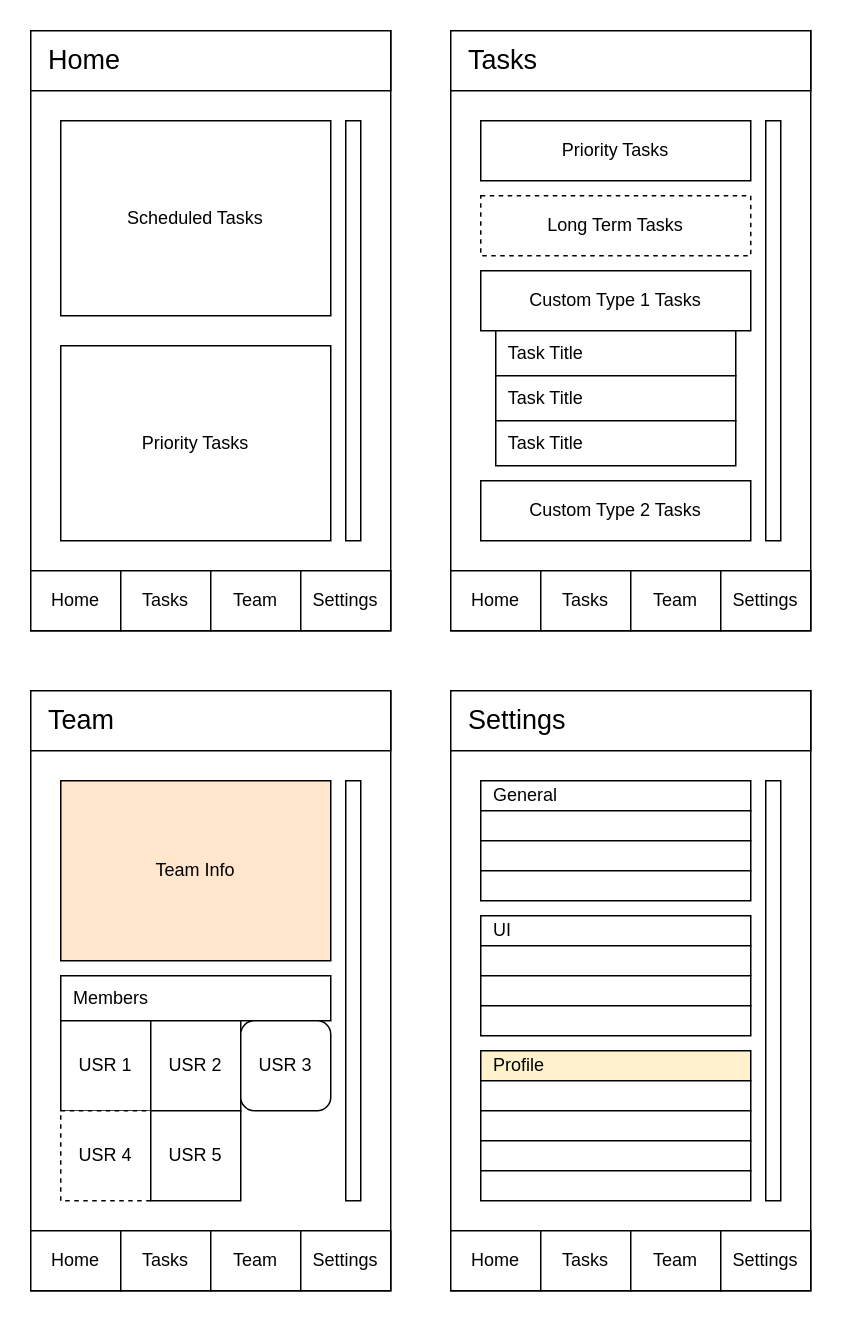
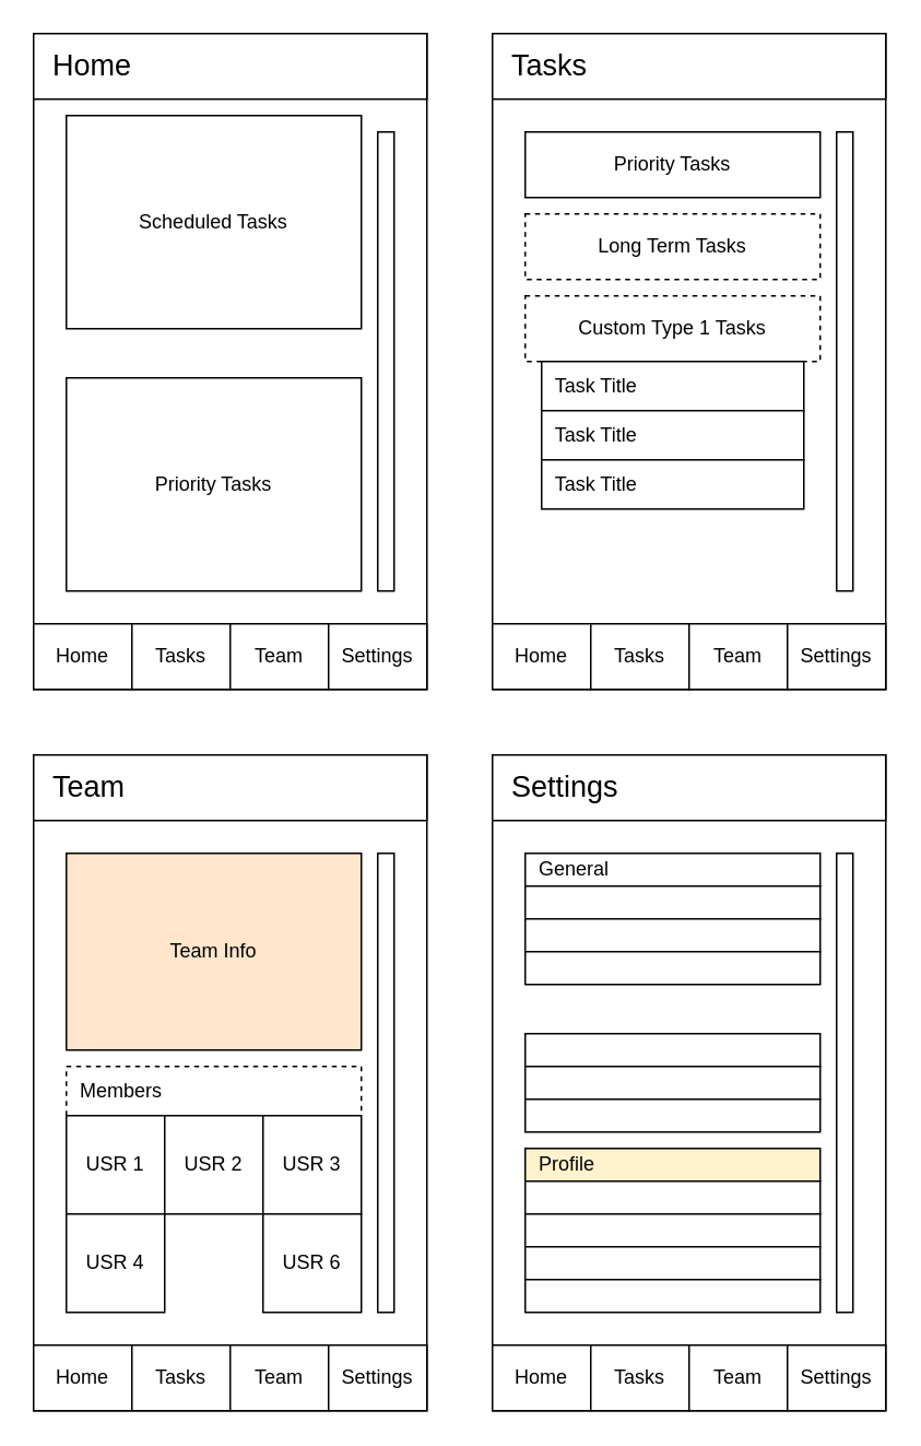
  <mxCell id="0" />
  <mxCell id="1" parent="0" />
  <mxCell id="2" value="" style="rounded=0;whiteSpace=wrap;html=1;" vertex="1" parent="1"><mxGeometry x="20" y="20" width="240" height="400" as="geometry" /></mxCell>
  <mxCell id="3" value="&amp;nbsp; &amp;nbsp;&lt;font style=&quot;font-size: 18px;&quot;&gt;Home&lt;/font&gt;" style="rounded=0;whiteSpace=wrap;html=1;align=left;" vertex="1" parent="1"><mxGeometry x="20" y="20" width="240" height="40" as="geometry" /></mxCell>
  <mxCell id="4" value="Home" style="rounded=0;whiteSpace=wrap;html=1;" vertex="1" parent="1"><mxGeometry x="20" y="380" width="60" height="40" as="geometry" /></mxCell>
  <mxCell id="5" value="Tasks" style="rounded=0;whiteSpace=wrap;html=1;" vertex="1" parent="1"><mxGeometry x="80" y="380" width="60" height="40" as="geometry" /></mxCell>
  <mxCell id="6" value="Team" style="rounded=0;whiteSpace=wrap;html=1;" vertex="1" parent="1"><mxGeometry x="140" y="380" width="60" height="40" as="geometry" /></mxCell>
  <mxCell id="7" value="Settings" style="rounded=0;whiteSpace=wrap;html=1;" vertex="1" parent="1"><mxGeometry x="200" y="380" width="60" height="40" as="geometry" /></mxCell>
- <mxCell id="8" value="Scheduled Tasks" style="rounded=0;whiteSpace=wrap;html=1;" vertex="1" parent="1"><mxGeometry x="40" y="80" width="180" height="130" as="geometry" /></mxCell>
+ <mxCell id="8" value="Scheduled Tasks" style="rounded=0;whiteSpace=wrap;html=1;" vertex="1" parent="1"><mxGeometry x="40" y="70" width="180" height="130" as="geometry" /></mxCell>
  <mxCell id="9" value="Priority Tasks" style="rounded=0;whiteSpace=wrap;html=1;" vertex="1" parent="1"><mxGeometry x="40" y="230" width="180" height="130" as="geometry" /></mxCell>
  <mxCell id="10" value="" style="rounded=0;whiteSpace=wrap;html=1;" vertex="1" parent="1"><mxGeometry x="230" y="80" width="10" height="280" as="geometry" /></mxCell>
  <mxCell id="11" value="" style="rounded=0;whiteSpace=wrap;html=1;" vertex="1" parent="1"><mxGeometry x="300" y="20" width="240" height="400" as="geometry" /></mxCell>
  <mxCell id="12" value="&amp;nbsp; &amp;nbsp;&lt;font style=&quot;font-size: 18px;&quot;&gt;Tasks&lt;/font&gt;" style="rounded=0;whiteSpace=wrap;html=1;align=left;" vertex="1" parent="1"><mxGeometry x="300" y="20" width="240" height="40" as="geometry" /></mxCell>
  <mxCell id="13" value="Home" style="rounded=0;whiteSpace=wrap;html=1;" vertex="1" parent="1"><mxGeometry x="300" y="380" width="60" height="40" as="geometry" /></mxCell>
  <mxCell id="14" value="Tasks" style="rounded=0;whiteSpace=wrap;html=1;" vertex="1" parent="1"><mxGeometry x="360" y="380" width="60" height="40" as="geometry" /></mxCell>
  <mxCell id="15" value="Team" style="rounded=0;whiteSpace=wrap;html=1;" vertex="1" parent="1"><mxGeometry x="420" y="380" width="60" height="40" as="geometry" /></mxCell>
  <mxCell id="16" value="Settings" style="rounded=0;whiteSpace=wrap;html=1;" vertex="1" parent="1"><mxGeometry x="480" y="380" width="60" height="40" as="geometry" /></mxCell>
  <mxCell id="17" value="Priority Tasks" style="rounded=0;whiteSpace=wrap;html=1;" vertex="1" parent="1"><mxGeometry x="320" y="80" width="180" height="40" as="geometry" /></mxCell>
  <mxCell id="18" value="Long Term Tasks" style="rounded=0;whiteSpace=wrap;html=1;dashed=1;" vertex="1" parent="1"><mxGeometry x="320" y="130" width="180" height="40" as="geometry" /></mxCell>
  <mxCell id="19" value="" style="rounded=0;whiteSpace=wrap;html=1;" vertex="1" parent="1"><mxGeometry x="510" y="80" width="10" height="280" as="geometry" /></mxCell>
- <mxCell id="20" value="Custom Type 1 Tasks" style="rounded=0;whiteSpace=wrap;html=1;" vertex="1" parent="1"><mxGeometry x="320" y="180" width="180" height="40" as="geometry" /></mxCell>
+ <mxCell id="20" value="Custom Type 1 Tasks" style="rounded=0;whiteSpace=wrap;html=1;dashed=1;" vertex="1" parent="1"><mxGeometry x="320" y="180" width="180" height="40" as="geometry" /></mxCell>
  <mxCell id="21" value="&amp;nbsp; Task Title" style="rounded=0;whiteSpace=wrap;html=1;align=left;" vertex="1" parent="1"><mxGeometry x="330" y="220" width="160" height="30" as="geometry" /></mxCell>
  <mxCell id="22" value="&amp;nbsp; Task Title" style="rounded=0;whiteSpace=wrap;html=1;align=left;" vertex="1" parent="1"><mxGeometry x="330" y="250" width="160" height="30" as="geometry" /></mxCell>
  <mxCell id="23" value="&amp;nbsp; Task Title" style="rounded=0;whiteSpace=wrap;html=1;align=left;" vertex="1" parent="1"><mxGeometry x="330" y="280" width="160" height="30" as="geometry" /></mxCell>
- <mxCell id="24" value="Custom Type 2 Tasks" style="rounded=0;whiteSpace=wrap;html=1;" vertex="1" parent="1"><mxGeometry x="320" y="320" width="180" height="40" as="geometry" /></mxCell>
  <mxCell id="25" value="" style="rounded=0;whiteSpace=wrap;html=1;" vertex="1" parent="1"><mxGeometry x="20" y="460" width="240" height="400" as="geometry" /></mxCell>
  <mxCell id="26" value="&amp;nbsp; &amp;nbsp;&lt;span style=&quot;font-size: 18px;&quot;&gt;Team&lt;/span&gt;" style="rounded=0;whiteSpace=wrap;html=1;align=left;" vertex="1" parent="1"><mxGeometry x="20" y="460" width="240" height="40" as="geometry" /></mxCell>
  <mxCell id="27" value="Home" style="rounded=0;whiteSpace=wrap;html=1;" vertex="1" parent="1"><mxGeometry x="20" y="820" width="60" height="40" as="geometry" /></mxCell>
  <mxCell id="28" value="Tasks" style="rounded=0;whiteSpace=wrap;html=1;" vertex="1" parent="1"><mxGeometry x="80" y="820" width="60" height="40" as="geometry" /></mxCell>
  <mxCell id="29" value="Team" style="rounded=0;whiteSpace=wrap;html=1;" vertex="1" parent="1"><mxGeometry x="140" y="820" width="60" height="40" as="geometry" /></mxCell>
  <mxCell id="30" value="Settings" style="rounded=0;whiteSpace=wrap;html=1;" vertex="1" parent="1"><mxGeometry x="200" y="820" width="60" height="40" as="geometry" /></mxCell>
- <mxCell id="31" value="&amp;nbsp; Members" style="rounded=0;whiteSpace=wrap;html=1;align=left;" vertex="1" parent="1"><mxGeometry x="40" y="650" width="180" height="30" as="geometry" /></mxCell>
+ <mxCell id="31" value="&amp;nbsp; Members" style="rounded=0;whiteSpace=wrap;html=1;align=left;dashed=1;" vertex="1" parent="1"><mxGeometry x="40" y="650" width="180" height="30" as="geometry" /></mxCell>
  <mxCell id="32" value="Team Info" style="rounded=0;whiteSpace=wrap;html=1;fillColor=#ffe6cc;" vertex="1" parent="1"><mxGeometry x="40" y="520" width="180" height="120" as="geometry" /></mxCell>
  <mxCell id="33" value="" style="rounded=0;whiteSpace=wrap;html=1;" vertex="1" parent="1"><mxGeometry x="230" y="520" width="10" height="280" as="geometry" /></mxCell>
  <mxCell id="34" value="USR 1" style="rounded=0;whiteSpace=wrap;html=1;" vertex="1" parent="1"><mxGeometry x="40" y="680" width="60" height="60" as="geometry" /></mxCell>
  <mxCell id="35" value="USR 2" style="rounded=0;whiteSpace=wrap;html=1;" vertex="1" parent="1"><mxGeometry x="100" y="680" width="60" height="60" as="geometry" /></mxCell>
- <mxCell id="36" value="USR 3" style="whiteSpace=wrap;html=1;rounded=1;" vertex="1" parent="1"><mxGeometry x="160" y="680" width="60" height="60" as="geometry" /></mxCell>
- <mxCell id="37" value="USR 4" style="rounded=0;whiteSpace=wrap;html=1;dashed=1;" vertex="1" parent="1"><mxGeometry x="40" y="740" width="60" height="60" as="geometry" /></mxCell>
- <mxCell id="38" value="USR 5" style="rounded=0;whiteSpace=wrap;html=1;" vertex="1" parent="1"><mxGeometry x="100" y="740" width="60" height="60" as="geometry" /></mxCell>
+ <mxCell id="36" value="USR 3" style="rounded=0;whiteSpace=wrap;html=1;" vertex="1" parent="1"><mxGeometry x="160" y="680" width="60" height="60" as="geometry" /></mxCell>
+ <mxCell id="37" value="USR 4" style="rounded=0;whiteSpace=wrap;html=1;" vertex="1" parent="1"><mxGeometry x="40" y="740" width="60" height="60" as="geometry" /></mxCell>
+ <mxCell id="39" value="USR 6" style="rounded=0;whiteSpace=wrap;html=1;" vertex="1" parent="1"><mxGeometry x="160" y="740" width="60" height="60" as="geometry" /></mxCell>
  <mxCell id="40" value="" style="rounded=0;whiteSpace=wrap;html=1;" vertex="1" parent="1"><mxGeometry x="300" y="460" width="240" height="400" as="geometry" /></mxCell>
  <mxCell id="41" value="&amp;nbsp; &amp;nbsp;&lt;span style=&quot;font-size: 18px;&quot;&gt;Settings&lt;/span&gt;" style="rounded=0;whiteSpace=wrap;html=1;align=left;" vertex="1" parent="1"><mxGeometry x="300" y="460" width="240" height="40" as="geometry" /></mxCell>
  <mxCell id="42" value="Home" style="rounded=0;whiteSpace=wrap;html=1;" vertex="1" parent="1"><mxGeometry x="300" y="820" width="60" height="40" as="geometry" /></mxCell>
  <mxCell id="43" value="Tasks" style="rounded=0;whiteSpace=wrap;html=1;" vertex="1" parent="1"><mxGeometry x="360" y="820" width="60" height="40" as="geometry" /></mxCell>
  <mxCell id="44" value="Team" style="rounded=0;whiteSpace=wrap;html=1;" vertex="1" parent="1"><mxGeometry x="420" y="820" width="60" height="40" as="geometry" /></mxCell>
  <mxCell id="45" value="Settings" style="rounded=0;whiteSpace=wrap;html=1;" vertex="1" parent="1"><mxGeometry x="480" y="820" width="60" height="40" as="geometry" /></mxCell>
- <mxCell id="46" value="&amp;nbsp; UI" style="rounded=0;whiteSpace=wrap;html=1;align=left;" vertex="1" parent="1"><mxGeometry x="320" y="610" width="180" height="20" as="geometry" /></mxCell>
  <mxCell id="47" value="" style="rounded=0;whiteSpace=wrap;html=1;" vertex="1" parent="1"><mxGeometry x="510" y="520" width="10" height="280" as="geometry" /></mxCell>
  <mxCell id="48" value="&amp;nbsp; General" style="rounded=0;whiteSpace=wrap;html=1;align=left;" vertex="1" parent="1"><mxGeometry x="320" y="520" width="180" height="20" as="geometry" /></mxCell>
  <mxCell id="49" value="&amp;nbsp; Profile" style="rounded=0;whiteSpace=wrap;html=1;align=left;fillColor=#fff2cc;" vertex="1" parent="1"><mxGeometry x="320" y="700" width="180" height="20" as="geometry" /></mxCell>
  <mxCell id="50" value="" style="rounded=0;whiteSpace=wrap;html=1;align=left;" vertex="1" parent="1"><mxGeometry x="320" y="540" width="180" height="20" as="geometry" /></mxCell>
  <mxCell id="51" value="" style="rounded=0;whiteSpace=wrap;html=1;align=left;" vertex="1" parent="1"><mxGeometry x="320" y="560" width="180" height="20" as="geometry" /></mxCell>
  <mxCell id="52" value="" style="rounded=0;whiteSpace=wrap;html=1;align=left;" vertex="1" parent="1"><mxGeometry x="320" y="580" width="180" height="20" as="geometry" /></mxCell>
  <mxCell id="53" value="" style="rounded=0;whiteSpace=wrap;html=1;align=left;" vertex="1" parent="1"><mxGeometry x="320" y="630" width="180" height="20" as="geometry" /></mxCell>
  <mxCell id="54" value="" style="rounded=0;whiteSpace=wrap;html=1;align=left;" vertex="1" parent="1"><mxGeometry x="320" y="650" width="180" height="20" as="geometry" /></mxCell>
  <mxCell id="55" value="" style="rounded=0;whiteSpace=wrap;html=1;align=left;" vertex="1" parent="1"><mxGeometry x="320" y="670" width="180" height="20" as="geometry" /></mxCell>
  <mxCell id="56" value="" style="rounded=0;whiteSpace=wrap;html=1;align=left;" vertex="1" parent="1"><mxGeometry x="320" y="720" width="180" height="20" as="geometry" /></mxCell>
  <mxCell id="57" value="" style="rounded=0;whiteSpace=wrap;html=1;align=left;" vertex="1" parent="1"><mxGeometry x="320" y="740" width="180" height="20" as="geometry" /></mxCell>
  <mxCell id="58" value="" style="rounded=0;whiteSpace=wrap;html=1;align=left;" vertex="1" parent="1"><mxGeometry x="320" y="760" width="180" height="20" as="geometry" /></mxCell>
  <mxCell id="59" value="" style="rounded=0;whiteSpace=wrap;html=1;align=left;" vertex="1" parent="1"><mxGeometry x="320" y="780" width="180" height="20" as="geometry" /></mxCell>
